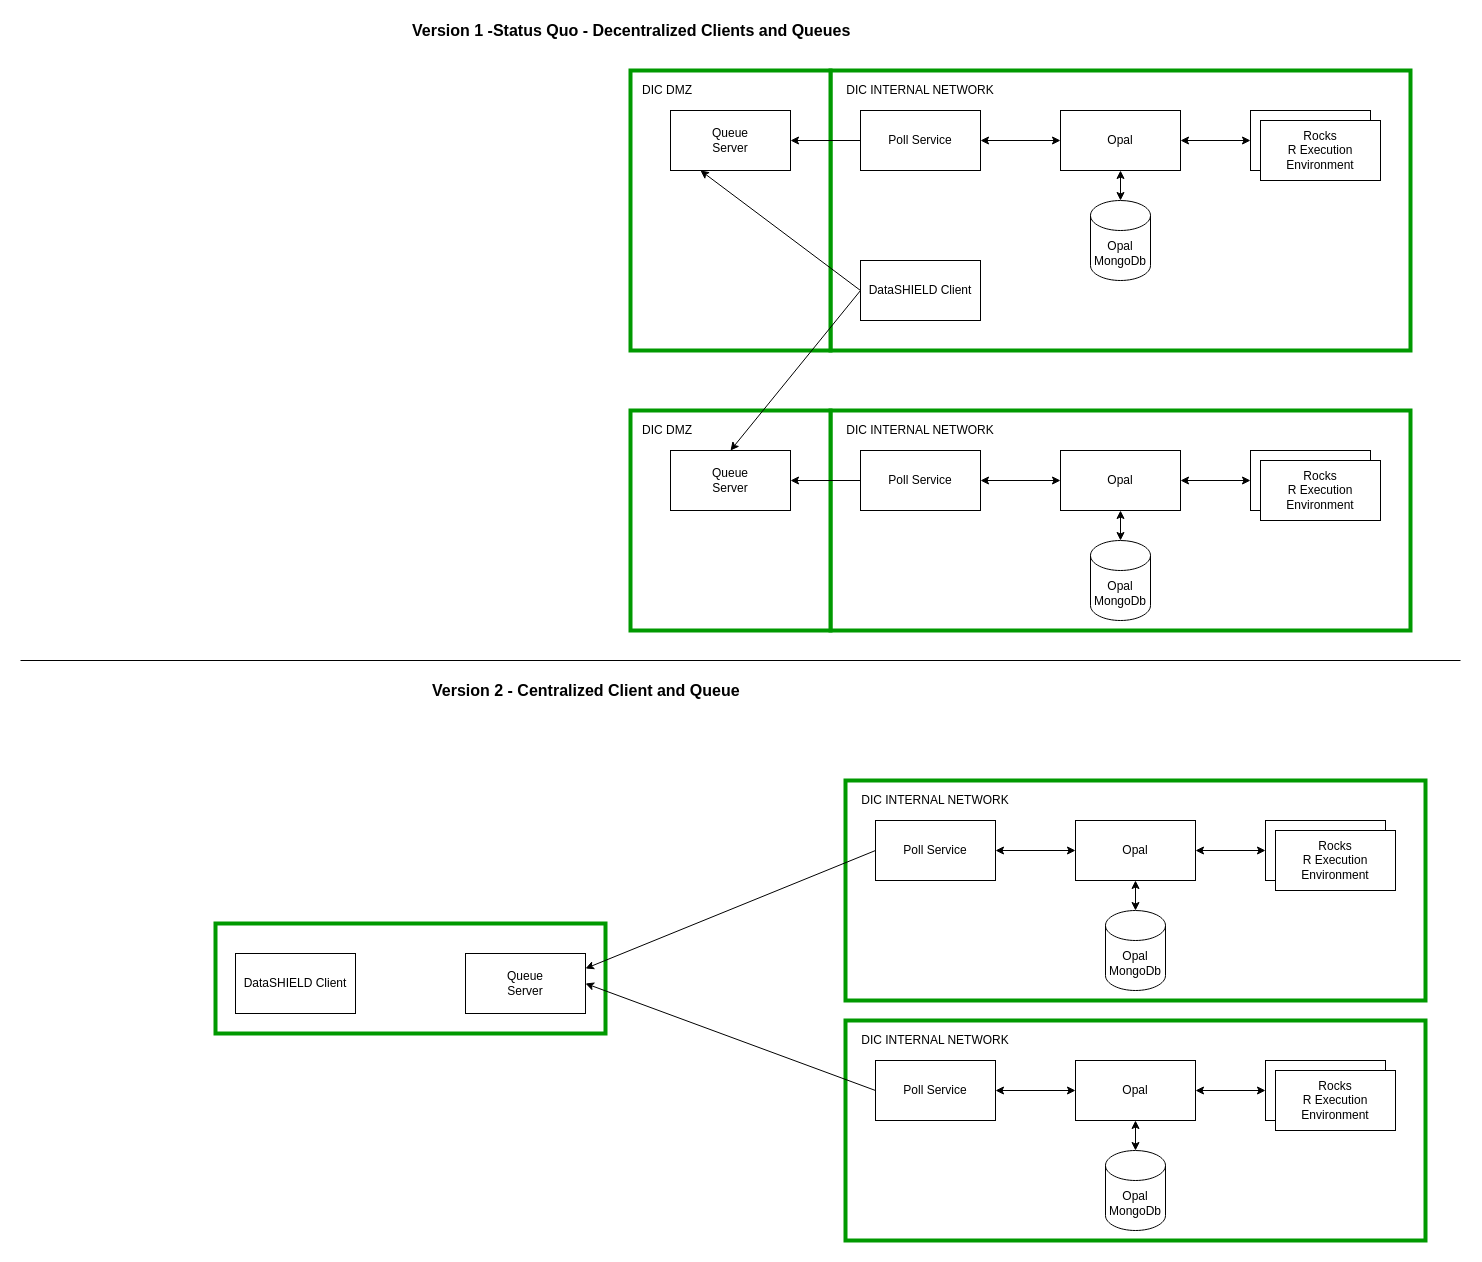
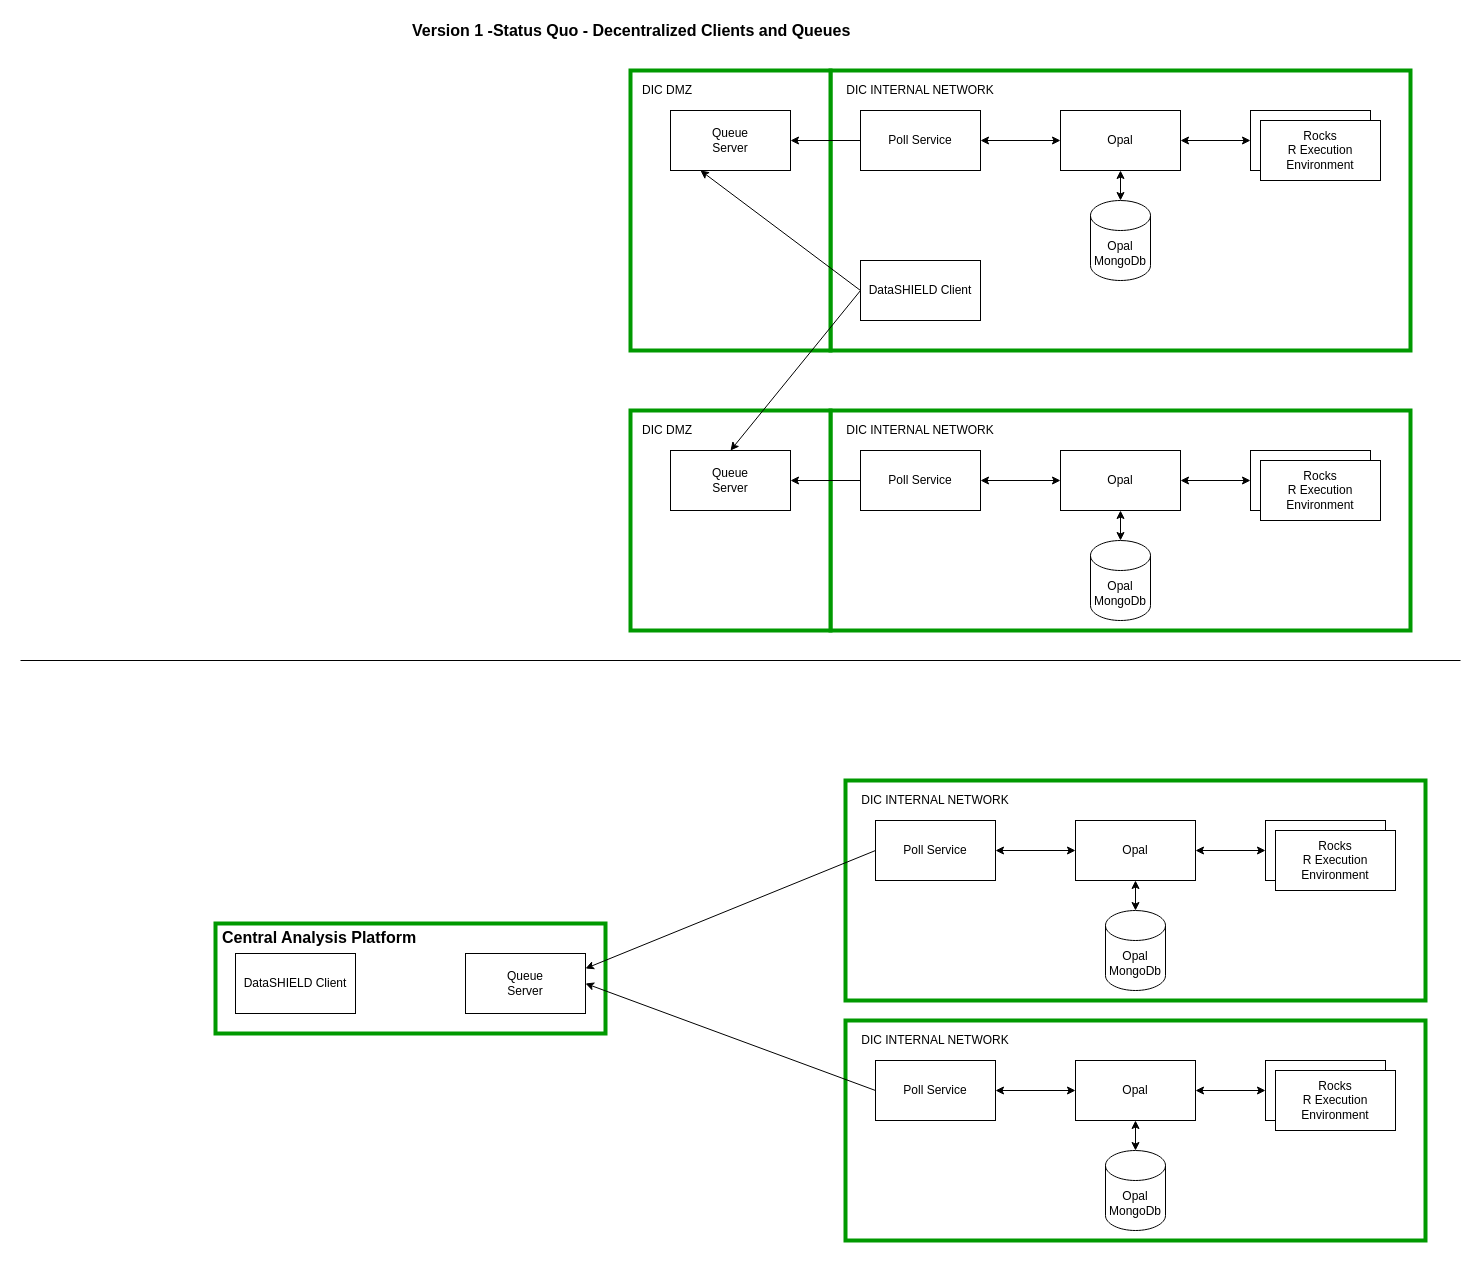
  <mxCell id="0" />
  <mxCell id="1" parent="0" />
  <mxCell id="2" value="" style="rounded=0;whiteSpace=wrap;html=1;strokeWidth=4;strokeColor=#009900;fillColor=#FFFFFF;" vertex="1" parent="1"><mxGeometry x="830" y="70" width="580" height="280" as="geometry" /></mxCell>
  <mxCell id="3" value="" style="rounded=0;whiteSpace=wrap;html=1;strokeWidth=4;strokeColor=#009900;fillColor=#FFFFFF;" vertex="1" parent="1"><mxGeometry x="630" y="70" width="200" height="280" as="geometry" /></mxCell>
  <mxCell id="4" value="Poll Service" style="rounded=0;whiteSpace=wrap;html=1;" vertex="1" parent="1"><mxGeometry x="860" y="110" width="120" height="60" as="geometry" /></mxCell>
  <mxCell id="5" value="Queue&lt;br&gt;Server" style="rounded=0;whiteSpace=wrap;html=1;" vertex="1" parent="1"><mxGeometry x="670" y="110" width="120" height="60" as="geometry" /></mxCell>
  <mxCell id="6" value="Opal" style="rounded=0;whiteSpace=wrap;html=1;" vertex="1" parent="1"><mxGeometry x="1060" y="110" width="120" height="60" as="geometry" /></mxCell>
  <mxCell id="7" value="DataSHIELD Client" style="rounded=0;whiteSpace=wrap;html=1;" vertex="1" parent="1"><mxGeometry x="860" y="260" width="120" height="60" as="geometry" /></mxCell>
  <mxCell id="8" value="Rocks&lt;br&gt;R Execution Environment" style="rounded=0;whiteSpace=wrap;html=1;" vertex="1" parent="1"><mxGeometry x="1250" y="110" width="120" height="60" as="geometry" /></mxCell>
  <mxCell id="9" value="Opal MongoDb" style="shape=cylinder3;whiteSpace=wrap;html=1;boundedLbl=1;backgroundOutline=1;size=15;" vertex="1" parent="1"><mxGeometry x="1090" y="200" width="60" height="80" as="geometry" /></mxCell>
  <mxCell id="10" value="Rocks&lt;br&gt;R Execution Environment" style="rounded=0;whiteSpace=wrap;html=1;" vertex="1" parent="1"><mxGeometry x="1260" y="120" width="120" height="60" as="geometry" /></mxCell>
  <mxCell id="11" style="edgeStyle=orthogonalEdgeStyle;rounded=0;orthogonalLoop=1;jettySize=auto;html=1;exitX=0.5;exitY=1;exitDx=0;exitDy=0;" edge="1" parent="1" source="3" target="3"><mxGeometry relative="1" as="geometry" /></mxCell>
  <mxCell id="12" value="" style="endArrow=classic;html=1;exitX=0;exitY=0.5;exitDx=0;exitDy=0;entryX=0.25;entryY=1;entryDx=0;entryDy=0;" edge="1" parent="1" source="7" target="5"><mxGeometry width="50" height="50" relative="1" as="geometry"><mxPoint x="900" y="210" as="sourcePoint" /><mxPoint x="950" y="160" as="targetPoint" /></mxGeometry></mxCell>
  <mxCell id="13" value="" style="endArrow=classic;html=1;entryX=1;entryY=0.5;entryDx=0;entryDy=0;exitX=0;exitY=0.5;exitDx=0;exitDy=0;" edge="1" parent="1" source="4" target="5"><mxGeometry width="50" height="50" relative="1" as="geometry"><mxPoint x="950" y="-10" as="sourcePoint" /><mxPoint x="710" y="180" as="targetPoint" /><Array as="points" /></mxGeometry></mxCell>
  <mxCell id="14" value="" style="endArrow=classic;startArrow=classic;html=1;entryX=0;entryY=0.5;entryDx=0;entryDy=0;exitX=1;exitY=0.5;exitDx=0;exitDy=0;" edge="1" parent="1" source="4" target="6"><mxGeometry width="50" height="50" relative="1" as="geometry"><mxPoint x="900" y="210" as="sourcePoint" /><mxPoint x="950" y="160" as="targetPoint" /></mxGeometry></mxCell>
  <mxCell id="15" value="" style="endArrow=classic;startArrow=classic;html=1;entryX=0.5;entryY=0;entryDx=0;entryDy=0;entryPerimeter=0;" edge="1" parent="1" target="9"><mxGeometry width="50" height="50" relative="1" as="geometry"><mxPoint x="1120" y="170" as="sourcePoint" /><mxPoint x="1070" y="150" as="targetPoint" /></mxGeometry></mxCell>
  <mxCell id="16" value="" style="endArrow=classic;startArrow=classic;html=1;entryX=0;entryY=0.5;entryDx=0;entryDy=0;exitX=1;exitY=0.5;exitDx=0;exitDy=0;" edge="1" parent="1" source="6" target="8"><mxGeometry width="50" height="50" relative="1" as="geometry"><mxPoint x="990" y="150" as="sourcePoint" /><mxPoint x="1070" y="150" as="targetPoint" /></mxGeometry></mxCell>
  <mxCell id="17" style="edgeStyle=orthogonalEdgeStyle;rounded=0;orthogonalLoop=1;jettySize=auto;html=1;exitX=0.5;exitY=1;exitDx=0;exitDy=0;" edge="1" parent="1"><mxGeometry relative="1" as="geometry"><mxPoint x="725" y="1080" as="sourcePoint" /><mxPoint x="725" y="1080" as="targetPoint" /></mxGeometry></mxCell>
  <mxCell id="18" value="DIC INTERNAL NETWORK" style="text;html=1;strokeColor=none;fillColor=none;align=center;verticalAlign=middle;whiteSpace=wrap;rounded=0;" vertex="1" parent="1"><mxGeometry x="840" y="80" width="160" height="20" as="geometry" /></mxCell>
  <mxCell id="19" value="DIC DMZ" style="text;html=1;strokeColor=none;fillColor=none;align=left;verticalAlign=middle;whiteSpace=wrap;rounded=0;" vertex="1" parent="1"><mxGeometry y="80" width="160" height="20" as="geometry" x="640" /></mxCell>
  <mxCell id="20" value="" style="rounded=0;whiteSpace=wrap;html=1;strokeWidth=4;strokeColor=#009900;fillColor=#FFFFFF;" vertex="1" parent="1"><mxGeometry x="830" y="410" width="580" height="220" as="geometry" /></mxCell>
  <mxCell id="21" value="" style="rounded=0;whiteSpace=wrap;html=1;strokeWidth=4;strokeColor=#009900;fillColor=#FFFFFF;" vertex="1" parent="1"><mxGeometry x="630" y="410" width="200" height="220" as="geometry" /></mxCell>
  <mxCell id="22" value="Poll Service" style="rounded=0;whiteSpace=wrap;html=1;" vertex="1" parent="1"><mxGeometry x="860" y="450" width="120" height="60" as="geometry" /></mxCell>
  <mxCell id="23" value="Queue&lt;br&gt;Server" style="rounded=0;whiteSpace=wrap;html=1;" vertex="1" parent="1"><mxGeometry x="670" y="450" width="120" height="60" as="geometry" /></mxCell>
  <mxCell id="24" value="Opal" style="rounded=0;whiteSpace=wrap;html=1;" vertex="1" parent="1"><mxGeometry x="1060" y="450" width="120" height="60" as="geometry" /></mxCell>
  <mxCell id="25" value="Rocks&lt;br&gt;R Execution Environment" style="rounded=0;whiteSpace=wrap;html=1;" vertex="1" parent="1"><mxGeometry x="1250" y="450" width="120" height="60" as="geometry" /></mxCell>
  <mxCell id="26" value="Opal MongoDb" style="shape=cylinder3;whiteSpace=wrap;html=1;boundedLbl=1;backgroundOutline=1;size=15;" vertex="1" parent="1"><mxGeometry x="1090" y="540" width="60" height="80" as="geometry" /></mxCell>
  <mxCell id="27" value="Rocks&lt;br&gt;R Execution Environment" style="rounded=0;whiteSpace=wrap;html=1;" vertex="1" parent="1"><mxGeometry x="1260" y="460" width="120" height="60" as="geometry" /></mxCell>
  <mxCell id="28" style="edgeStyle=orthogonalEdgeStyle;rounded=0;orthogonalLoop=1;jettySize=auto;html=1;exitX=0.5;exitY=1;exitDx=0;exitDy=0;" edge="1" parent="1" source="21" target="21"><mxGeometry relative="1" as="geometry" /></mxCell>
  <mxCell id="29" value="" style="endArrow=classic;html=1;entryX=1;entryY=0.5;entryDx=0;entryDy=0;exitX=0;exitY=0.5;exitDx=0;exitDy=0;" edge="1" parent="1" source="22" target="23"><mxGeometry width="50" height="50" relative="1" as="geometry"><mxPoint x="950" y="330" as="sourcePoint" /><mxPoint x="710" y="520" as="targetPoint" /><Array as="points" /></mxGeometry></mxCell>
  <mxCell id="30" value="" style="endArrow=classic;startArrow=classic;html=1;entryX=0;entryY=0.5;entryDx=0;entryDy=0;exitX=1;exitY=0.5;exitDx=0;exitDy=0;" edge="1" parent="1" source="22" target="24"><mxGeometry width="50" height="50" relative="1" as="geometry"><mxPoint x="900" y="550" as="sourcePoint" /><mxPoint x="950" y="500" as="targetPoint" /></mxGeometry></mxCell>
  <mxCell id="31" value="" style="endArrow=classic;startArrow=classic;html=1;entryX=0.5;entryY=0;entryDx=0;entryDy=0;entryPerimeter=0;" edge="1" parent="1" target="26"><mxGeometry width="50" height="50" relative="1" as="geometry"><mxPoint x="1120" y="510" as="sourcePoint" /><mxPoint x="1070" y="490" as="targetPoint" /></mxGeometry></mxCell>
  <mxCell id="32" value="" style="endArrow=classic;startArrow=classic;html=1;entryX=0;entryY=0.5;entryDx=0;entryDy=0;exitX=1;exitY=0.5;exitDx=0;exitDy=0;" edge="1" parent="1" source="24" target="25"><mxGeometry width="50" height="50" relative="1" as="geometry"><mxPoint x="990" y="490" as="sourcePoint" /><mxPoint x="1070" y="490" as="targetPoint" /></mxGeometry></mxCell>
  <mxCell id="33" value="DIC INTERNAL NETWORK" style="text;html=1;strokeColor=none;fillColor=none;align=center;verticalAlign=middle;whiteSpace=wrap;rounded=0;" vertex="1" parent="1"><mxGeometry x="840" y="420" width="160" height="20" as="geometry" /></mxCell>
  <mxCell id="34" value="DIC DMZ" style="text;html=1;strokeColor=none;fillColor=none;align=left;verticalAlign=middle;whiteSpace=wrap;rounded=0;" vertex="1" parent="1"><mxGeometry y="420" width="160" height="20" as="geometry" x="640" /></mxCell>
  <mxCell id="35" value="" style="endArrow=classic;html=1;exitX=0;exitY=0.5;exitDx=0;exitDy=0;entryX=0.5;entryY=0;entryDx=0;entryDy=0;" edge="1" parent="1" source="7" target="23"><mxGeometry width="50" height="50" relative="1" as="geometry"><mxPoint x="870" y="300" as="sourcePoint" /><mxPoint x="710" y="180" as="targetPoint" /></mxGeometry></mxCell>
  <mxCell id="36" value="" style="rounded=0;whiteSpace=wrap;html=1;strokeWidth=4;strokeColor=#009900;fillColor=#FFFFFF;" vertex="1" parent="1"><mxGeometry x="215" y="923" width="390" height="110" as="geometry" /></mxCell>
  <mxCell id="37" value="DataSHIELD Client" style="rounded=0;whiteSpace=wrap;html=1;" vertex="1" parent="1"><mxGeometry x="235" y="953" width="120" height="60" as="geometry" /></mxCell>
  <mxCell id="38" value="Queue&lt;br&gt;Server" style="rounded=0;whiteSpace=wrap;html=1;" vertex="1" parent="1"><mxGeometry x="465" y="953" width="120" height="60" as="geometry" /></mxCell>
  <mxCell id="39" value="" style="rounded=0;whiteSpace=wrap;html=1;strokeWidth=4;strokeColor=#009900;fillColor=#FFFFFF;" vertex="1" parent="1"><mxGeometry x="845" y="1020" width="580" height="220" as="geometry" /></mxCell>
  <mxCell id="40" value="Poll Service" style="rounded=0;whiteSpace=wrap;html=1;" vertex="1" parent="1"><mxGeometry x="875" y="1060" width="120" height="60" as="geometry" /></mxCell>
  <mxCell id="41" value="Opal" style="rounded=0;whiteSpace=wrap;html=1;" vertex="1" parent="1"><mxGeometry x="1075" y="1060" width="120" height="60" as="geometry" /></mxCell>
  <mxCell id="42" value="Rocks&lt;br&gt;R Execution Environment" style="rounded=0;whiteSpace=wrap;html=1;" vertex="1" parent="1"><mxGeometry x="1265" y="1060" width="120" height="60" as="geometry" /></mxCell>
  <mxCell id="43" value="Opal MongoDb" style="shape=cylinder3;whiteSpace=wrap;html=1;boundedLbl=1;backgroundOutline=1;size=15;" vertex="1" parent="1"><mxGeometry x="1105" width="60" height="80" as="geometry" y="1150" /></mxCell>
  <mxCell id="44" value="Rocks&lt;br&gt;R Execution Environment" style="rounded=0;whiteSpace=wrap;html=1;" vertex="1" parent="1"><mxGeometry x="1275" y="1070" width="120" height="60" as="geometry" /></mxCell>
  <mxCell id="45" style="edgeStyle=orthogonalEdgeStyle;rounded=0;orthogonalLoop=1;jettySize=auto;html=1;exitX=0.5;exitY=1;exitDx=0;exitDy=0;" edge="1" parent="1"><mxGeometry relative="1" as="geometry"><mxPoint x="745" y="1240" as="sourcePoint" /><mxPoint x="745" y="1240" as="targetPoint" /></mxGeometry></mxCell>
  <mxCell id="46" value="" style="endArrow=classic;html=1;exitX=0;exitY=0.5;exitDx=0;exitDy=0;entryX=1;entryY=0.5;entryDx=0;entryDy=0;" edge="1" parent="1" source="40" target="38"><mxGeometry width="50" height="50" relative="1" as="geometry"><mxPoint x="965" y="940" as="sourcePoint" /><mxPoint x="455" y="1020" as="targetPoint" /><Array as="points" /></mxGeometry></mxCell>
  <mxCell id="47" value="" style="endArrow=classic;startArrow=classic;html=1;entryX=0;entryY=0.5;entryDx=0;entryDy=0;exitX=1;exitY=0.5;exitDx=0;exitDy=0;" edge="1" parent="1" source="40" target="41"><mxGeometry width="50" height="50" relative="1" as="geometry"><mxPoint x="915" y="1160" as="sourcePoint" /><mxPoint x="965" y="1110" as="targetPoint" /></mxGeometry></mxCell>
  <mxCell id="48" value="" style="endArrow=classic;startArrow=classic;html=1;entryX=0.5;entryY=0;entryDx=0;entryDy=0;entryPerimeter=0;" edge="1" parent="1" target="43"><mxGeometry width="50" height="50" relative="1" as="geometry"><mxPoint x="1135" y="1120" as="sourcePoint" /><mxPoint x="1085" y="1100" as="targetPoint" /></mxGeometry></mxCell>
  <mxCell id="49" value="" style="endArrow=classic;startArrow=classic;html=1;entryX=0;entryY=0.5;entryDx=0;entryDy=0;exitX=1;exitY=0.5;exitDx=0;exitDy=0;" edge="1" parent="1" source="41" target="42"><mxGeometry width="50" height="50" relative="1" as="geometry"><mxPoint x="1005" y="1100" as="sourcePoint" /><mxPoint x="1085" y="1100" as="targetPoint" /></mxGeometry></mxCell>
  <mxCell id="50" value="DIC INTERNAL NETWORK" style="text;html=1;strokeColor=none;fillColor=none;align=center;verticalAlign=middle;whiteSpace=wrap;rounded=0;" vertex="1" parent="1"><mxGeometry x="855" y="1030" width="160" height="20" as="geometry" /></mxCell>
  <mxCell id="51" style="edgeStyle=orthogonalEdgeStyle;rounded=0;orthogonalLoop=1;jettySize=auto;html=1;exitX=0.5;exitY=1;exitDx=0;exitDy=0;" edge="1" parent="1"><mxGeometry relative="1" as="geometry"><mxPoint x="725" y="840" as="sourcePoint" /><mxPoint x="725" y="840" as="targetPoint" /></mxGeometry></mxCell>
  <mxCell id="52" value="" style="rounded=0;whiteSpace=wrap;html=1;strokeWidth=4;strokeColor=#009900;fillColor=#FFFFFF;" vertex="1" parent="1"><mxGeometry x="845" y="780" width="580" height="220" as="geometry" /></mxCell>
  <mxCell id="53" value="Poll Service" style="rounded=0;whiteSpace=wrap;html=1;" vertex="1" parent="1"><mxGeometry x="875" y="820" width="120" height="60" as="geometry" /></mxCell>
  <mxCell id="54" value="Opal" style="rounded=0;whiteSpace=wrap;html=1;" vertex="1" parent="1"><mxGeometry x="1075" y="820" width="120" height="60" as="geometry" /></mxCell>
  <mxCell id="55" value="Rocks&lt;br&gt;R Execution Environment" style="rounded=0;whiteSpace=wrap;html=1;" vertex="1" parent="1"><mxGeometry x="1265" y="820" width="120" height="60" as="geometry" /></mxCell>
  <mxCell id="56" value="Opal MongoDb" style="shape=cylinder3;whiteSpace=wrap;html=1;boundedLbl=1;backgroundOutline=1;size=15;" vertex="1" parent="1"><mxGeometry x="1105" y="910" width="60" height="80" as="geometry" /></mxCell>
  <mxCell id="57" value="Rocks&lt;br&gt;R Execution Environment" style="rounded=0;whiteSpace=wrap;html=1;" vertex="1" parent="1"><mxGeometry x="1275" y="830" width="120" height="60" as="geometry" /></mxCell>
  <mxCell id="58" style="edgeStyle=orthogonalEdgeStyle;rounded=0;orthogonalLoop=1;jettySize=auto;html=1;exitX=0.5;exitY=1;exitDx=0;exitDy=0;" edge="1" parent="1"><mxGeometry relative="1" as="geometry"><mxPoint x="735" y="1000" as="sourcePoint" /><mxPoint x="735" y="1000" as="targetPoint" /></mxGeometry></mxCell>
  <mxCell id="59" value="" style="endArrow=classic;startArrow=classic;html=1;entryX=0;entryY=0.5;entryDx=0;entryDy=0;exitX=1;exitY=0.5;exitDx=0;exitDy=0;" edge="1" parent="1" source="53" target="54"><mxGeometry width="50" height="50" relative="1" as="geometry"><mxPoint x="915" y="920" as="sourcePoint" /><mxPoint x="965" y="870" as="targetPoint" /></mxGeometry></mxCell>
  <mxCell id="60" value="" style="endArrow=classic;startArrow=classic;html=1;entryX=0.5;entryY=0;entryDx=0;entryDy=0;entryPerimeter=0;" edge="1" parent="1" target="56"><mxGeometry width="50" height="50" relative="1" as="geometry"><mxPoint x="1135" y="880" as="sourcePoint" /><mxPoint x="1085" y="860" as="targetPoint" /></mxGeometry></mxCell>
  <mxCell id="61" value="" style="endArrow=classic;startArrow=classic;html=1;entryX=0;entryY=0.5;entryDx=0;entryDy=0;exitX=1;exitY=0.5;exitDx=0;exitDy=0;" edge="1" parent="1" source="54" target="55"><mxGeometry width="50" height="50" relative="1" as="geometry"><mxPoint x="1005" y="860" as="sourcePoint" /><mxPoint x="1085" y="860" as="targetPoint" /></mxGeometry></mxCell>
  <mxCell id="62" value="DIC INTERNAL NETWORK" style="text;html=1;strokeColor=none;fillColor=none;align=center;verticalAlign=middle;whiteSpace=wrap;rounded=0;" vertex="1" parent="1"><mxGeometry x="855" y="790" width="160" height="20" as="geometry" /></mxCell>
  <mxCell id="63" value="" style="endArrow=none;html=1;" edge="1" parent="1"><mxGeometry width="50" height="50" relative="1" as="geometry"><mxPoint x="20" y="660" as="sourcePoint" /><mxPoint x="1460" y="660" as="targetPoint" /></mxGeometry></mxCell>
  <mxCell id="64" value="" style="endArrow=classic;html=1;exitX=0;exitY=0.5;exitDx=0;exitDy=0;entryX=1;entryY=0.25;entryDx=0;entryDy=0;" edge="1" parent="1" source="53" target="38"><mxGeometry width="50" height="50" relative="1" as="geometry"><mxPoint x="885" y="1100" as="sourcePoint" /><mxPoint x="465" y="1030" as="targetPoint" /><Array as="points" /></mxGeometry></mxCell>
  <mxCell id="65" value="Version 1 -Status Quo - Decentralized Clients and Queues" style="text;html=1;strokeColor=none;fillColor=none;align=left;verticalAlign=middle;whiteSpace=wrap;rounded=0;fontStyle=1;fontSize=16;" vertex="1" parent="1"><mxGeometry x="410" y="20" width="460" height="20" as="geometry" /></mxCell>
- <mxCell id="66" value="Version 2 - Centralized Client and Queue" style="text;html=1;strokeColor=none;fillColor=none;align=left;verticalAlign=middle;whiteSpace=wrap;rounded=0;fontStyle=1;fontSize=16;" vertex="1" parent="1"><mxGeometry x="430" y="680" width="460" height="20" as="geometry" /></mxCell>
+ <mxCell id="67" value="Central Analysis Platform" style="text;html=1;strokeColor=none;fillColor=none;align=left;verticalAlign=middle;whiteSpace=wrap;rounded=0;fontStyle=1;fontSize=16;" vertex="1" parent="1"><mxGeometry x="220" y="927" width="220" height="20" as="geometry" /></mxCell>
